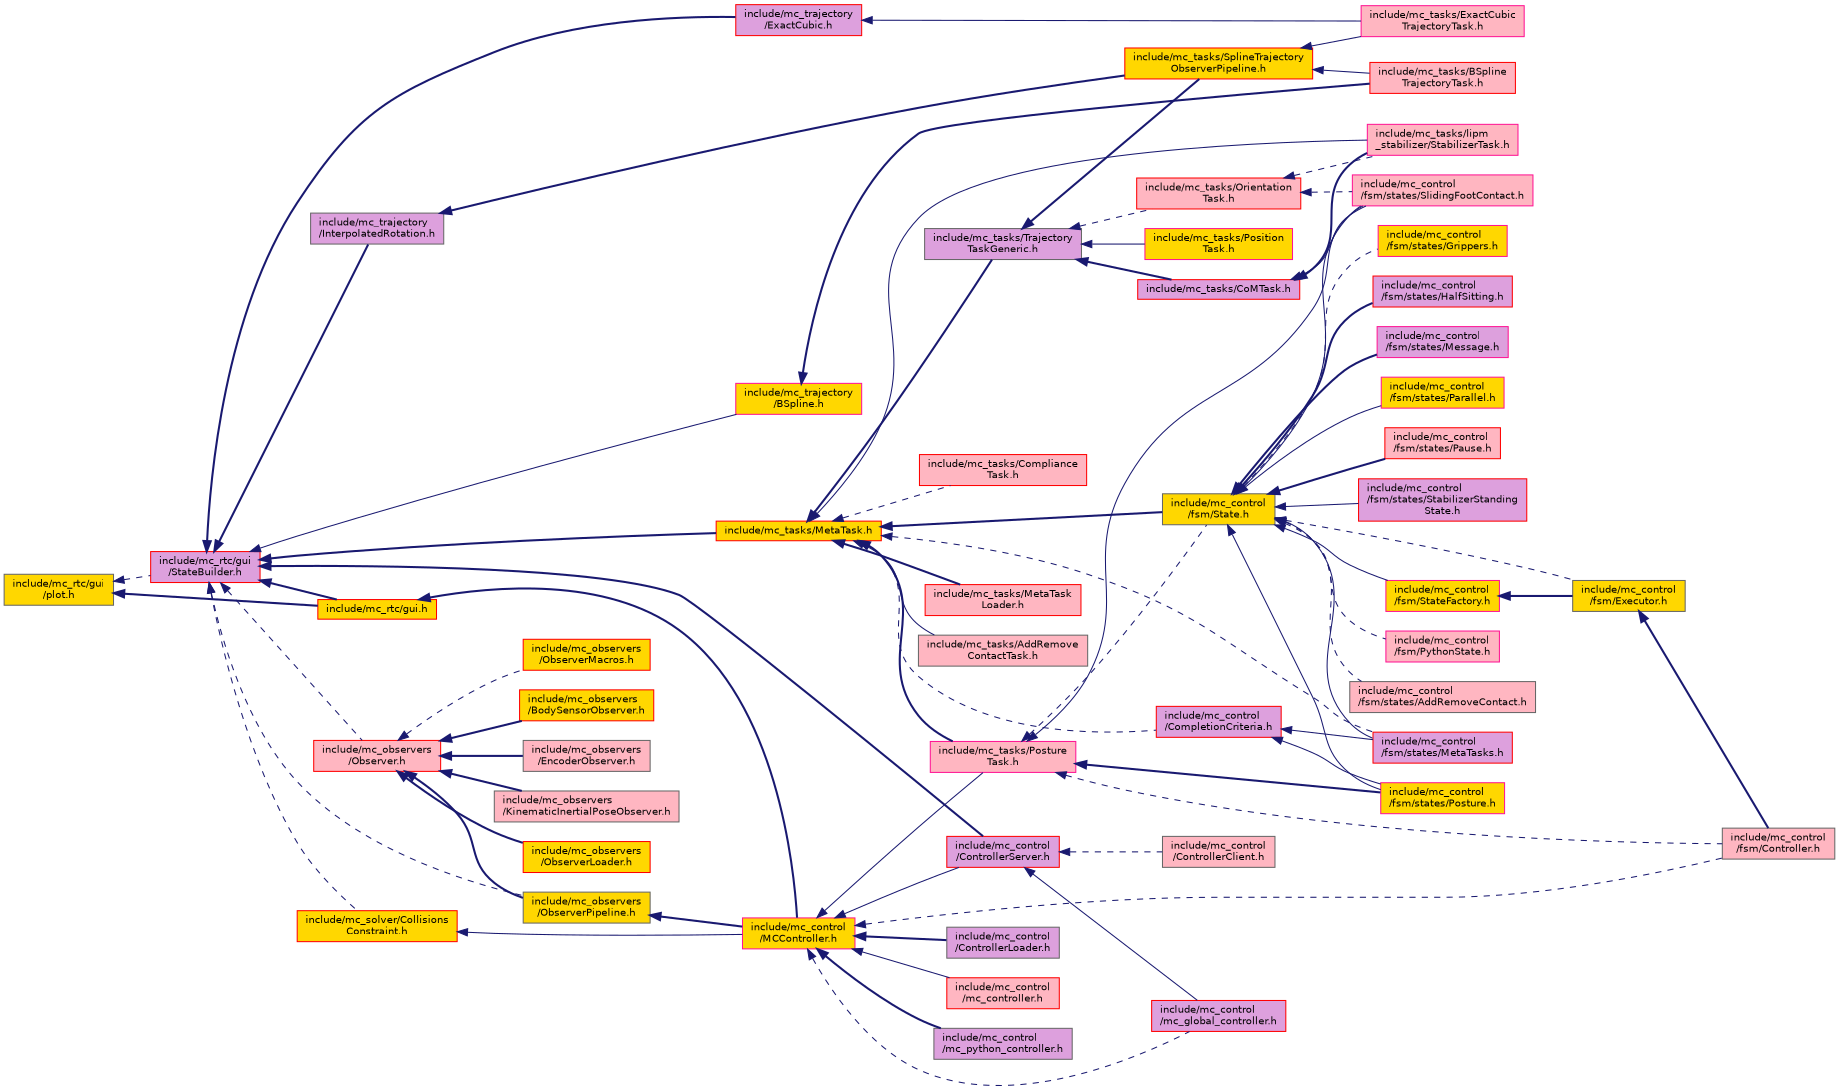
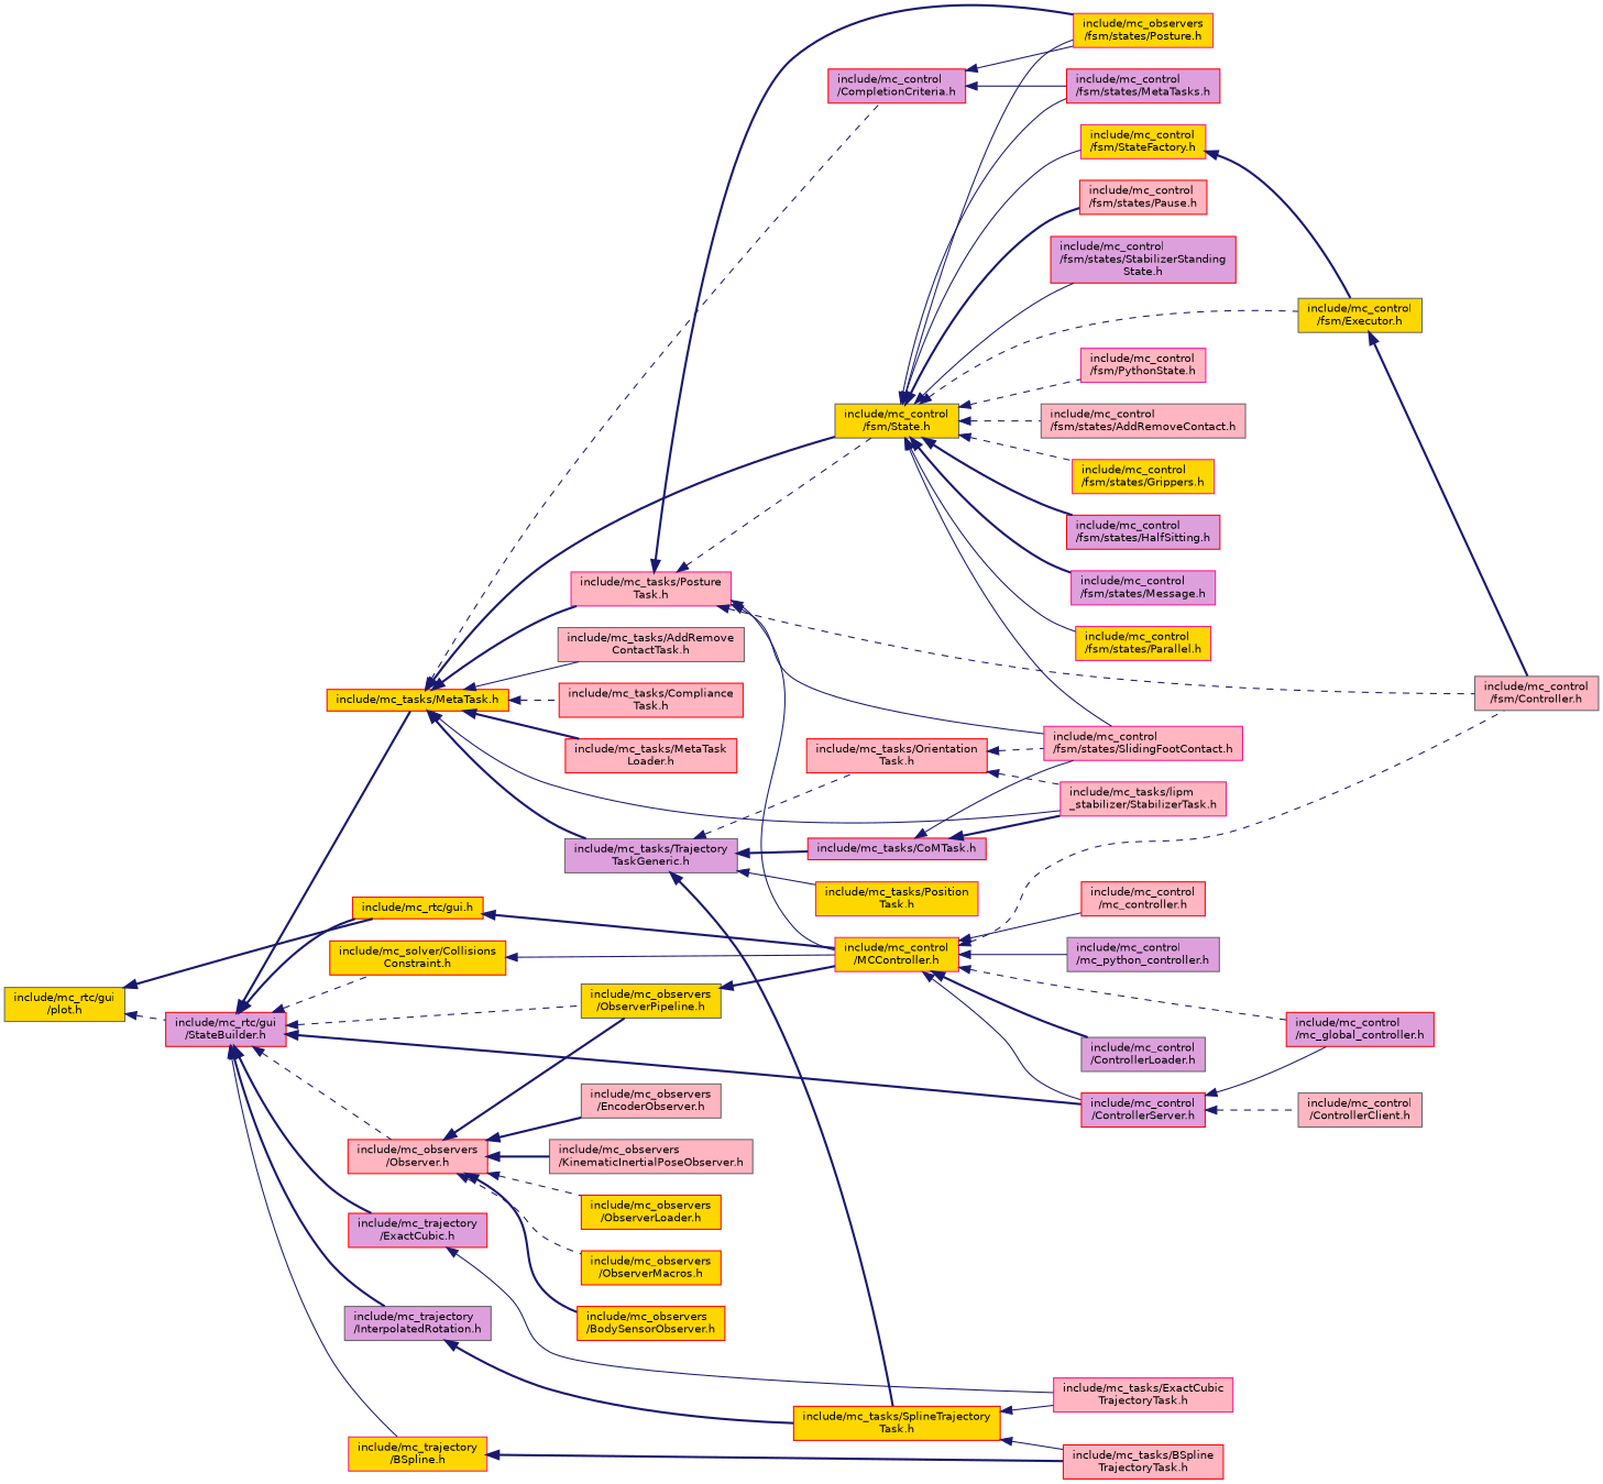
  digraph {
    rankdir=LR
    node [color=red fillcolor=gold fontname=Helvetica fontsize=10 shape=record style=filled]
    edge [color=midnightblue dir=back fontname=Helvetica fontsize=10 labelfontname=Helvetica labelfontsize=10 style=bold]
    n1 [color=gray40 fontcolor=black height=0.2 label="include/mc_rtc/gui\l/plot.h" width=0.4]
    n2 [fillcolor=plum height=0.2 label="include/mc_rtc/gui\l/StateBuilder.h" width=0.4]
    n3 [height=0.2 label="include/mc_rtc/gui.h" width=0.4]
    n4 [height=0.2 label="include/mc_tasks/MetaTask.h" width=0.4]
    n5 [fillcolor=plum height=0.2 label="include/mc_control\l/ControllerServer.h" width=0.4]
    n6 [fillcolor=lightpink height=0.2 label="include/mc_observers\l/Observer.h" width=0.4]
    n7 [color=gray40 height=0.2 label="include/mc_observers\l/ObserverPipeline.h" width=0.4]
    n8 [height=0.2 label="include/mc_solver/Collisions\lConstraint.h" width=0.4]
    n9 [color=gray40 fillcolor=plum height=0.2 label="include/mc_trajectory\l/InterpolatedRotation.h" width=0.4]
    n10 [color=deeppink height=0.2 label="include/mc_trajectory\l/BSpline.h" width=0.4]
    n11 [fillcolor=plum height=0.2 label="include/mc_trajectory\l/ExactCubic.h" width=0.4]
    n12 [color=deeppink height=0.2 label="include/mc_control\l/MCController.h" width=0.4]
    n13 [fillcolor=plum height=0.2 label="include/mc_control\l/CompletionCriteria.h" width=0.4]
    n14 [fillcolor=plum height=0.2 label="include/mc_control\l/fsm/states/MetaTasks.h" width=0.4]
    n15 [color=deeppink fillcolor=lightpink height=0.2 label="include/mc_tasks/Posture\lTask.h" width=0.4]
    n16 [color=gray40 height=0.2 label="include/mc_control\l/fsm/State.h" width=0.4]
    n17 [color=gray40 fillcolor=plum height=0.2 label="include/mc_tasks/Trajectory\lTaskGeneric.h" width=0.4]
    n18 [color=deeppink fillcolor=lightpink height=0.2 label="include/mc_tasks/lipm\l_stabilizer/StabilizerTask.h" width=0.4]
    n19 [color=gray40 fillcolor=lightpink height=0.2 label="include/mc_tasks/AddRemove\lContactTask.h" width=0.4]
    n20 [fillcolor=lightpink height=0.2 label="include/mc_tasks/Compliance\lTask.h" width=0.4]
    n21 [fillcolor=lightpink height=0.2 label="include/mc_tasks/MetaTask\lLoader.h" width=0.4]
    n22 [fillcolor=plum height=0.2 label="include/mc_control\l/mc_global_controller.h" width=0.4]
    n23 [color=gray40 fillcolor=lightpink height=0.2 label="include/mc_control\l/ControllerClient.h" width=0.4]
    n24 [height=0.2 label="include/mc_observers\l/BodySensorObserver.h" width=0.4]
    n25 [color=gray40 fillcolor=lightpink height=0.2 label="include/mc_observers\l/EncoderObserver.h" width=0.4]
    n26 [color=gray40 fillcolor=lightpink height=0.2 label="include/mc_observers\l/KinematicInertialPoseObserver.h" width=0.4]
    n27 [height=0.2 label="include/mc_observers\l/ObserverLoader.h" width=0.4]
    n28 [height=0.2 label="include/mc_observers\l/ObserverMacros.h" width=0.4]
-   n29 [height=0.2 label="include/mc_tasks/SplineTrajectory\lObserverPipeline.h" width=0.4]
+   n29 [height=0.2 label="include/mc_tasks/SplineTrajectory\lTask.h" width=0.4]
    n30 [fillcolor=lightpink height=0.2 label="include/mc_tasks/BSpline\lTrajectoryTask.h" width=0.4]
    n31 [color=deeppink fillcolor=lightpink height=0.2 label="include/mc_tasks/ExactCubic\lTrajectoryTask.h" width=0.4]
-   n32 [color=deeppink height=0.2 label="include/mc_control\l/fsm/states/Posture.h" width=0.4]
+   n32 [color=deeppink height=0.2 label="include/mc_observers\l/fsm/states/Posture.h" width=0.4]
    n33 [color=gray40 fillcolor=lightpink height=0.2 label="include/mc_control\l/fsm/Controller.h" width=0.4]
    n34 [color=deeppink fillcolor=lightpink height=0.2 label="include/mc_control\l/fsm/states/SlidingFootContact.h" width=0.4]
    n35 [color=gray40 height=0.2 label="include/mc_control\l/fsm/Executor.h" width=0.4]
    n36 [color=deeppink height=0.2 label="include/mc_control\l/fsm/StateFactory.h" width=0.4]
    n37 [color=deeppink fillcolor=lightpink height=0.2 label="include/mc_control\l/fsm/PythonState.h" width=0.4]
    n38 [color=gray40 fillcolor=lightpink height=0.2 label="include/mc_control\l/fsm/states/AddRemoveContact.h" width=0.4]
    n39 [color=deeppink height=0.2 label="include/mc_control\l/fsm/states/Grippers.h" width=0.4]
    n40 [fillcolor=plum height=0.2 label="include/mc_control\l/fsm/states/HalfSitting.h" width=0.4]
    n41 [color=deeppink fillcolor=plum height=0.2 label="include/mc_control\l/fsm/states/Message.h" width=0.4]
    n42 [color=deeppink height=0.2 label="include/mc_control\l/fsm/states/Parallel.h" width=0.4]
    n43 [fillcolor=lightpink height=0.2 label="include/mc_control\l/fsm/states/Pause.h" width=0.4]
    n44 [fillcolor=plum height=0.2 label="include/mc_control\l/fsm/states/StabilizerStanding\lState.h" width=0.4]
    n45 [fillcolor=lightpink height=0.2 label="include/mc_tasks/Orientation\lTask.h" width=0.4]
    n46 [color=deeppink height=0.2 label="include/mc_tasks/Position\lTask.h" width=0.4]
    n47 [fillcolor=plum height=0.2 label="include/mc_tasks/CoMTask.h" width=0.4]
    n48 [color=gray40 fillcolor=plum height=0.2 label="include/mc_control\l/ControllerLoader.h" width=0.4]
    n49 [fillcolor=lightpink height=0.2 label="include/mc_control\l/mc_controller.h" width=0.4]
    n50 [color=gray40 fillcolor=plum height=0.2 label="include/mc_control\l/mc_python_controller.h" width=0.4]
    n1 -> n2 [style=dashed]
    n1 -> n3
    n2 -> n3
    n2 -> n4
    n2 -> n5
    n2 -> n6 [style=dashed]
    n2 -> n7 [style=dashed]
    n2 -> n8 [style=dashed]
    n2 -> n9
    n2 -> n10 [style=solid]
    n2 -> n11
    n3 -> n12
    n4 -> n13 [style=dashed]
-   n4 -> n14 [style=dashed]
    n4 -> n15
    n4 -> n16
    n4 -> n17
    n4 -> n18 [style=solid]
    n4 -> n19 [style=solid]
    n4 -> n20 [style=dashed]
    n4 -> n21
    n5 -> n22 [style=solid]
    n5 -> n23 [style=dashed]
    n6 -> n7
    n6 -> n24
    n6 -> n25
    n6 -> n26
-   n6 -> n27
+   n6 -> n27 [style=dashed]
    n6 -> n28 [style=dashed]
    n7 -> n12
    n8 -> n12 [style=solid]
    n9 -> n29
    n10 -> n30
    n11 -> n31 [style=solid]
    n12 -> n5 [style=solid]
    n12 -> n22 [style=dashed]
    n12 -> n33 [style=dashed]
    n12 -> n48
    n12 -> n49 [style=solid]
-   n12 -> n50
+   n12 -> n50 [style=solid]
    n13 -> n14 [style=solid]
    n13 -> n32 [style=solid]
-   n12 -> n15 [style=solid]
+   n15 -> n12 [style=solid]
    n15 -> n16 [style=dashed]
    n15 -> n32
    n15 -> n33 [style=dashed]
    n15 -> n34 [style=solid]
    n16 -> n14 [style=solid]
    n16 -> n32 [style=solid]
    n16 -> n34 [style=solid]
    n16 -> n35 [style=dashed]
    n16 -> n36 [style=solid]
    n16 -> n37 [style=dashed]
    n16 -> n38 [style=dashed]
    n16 -> n39 [style=dashed]
    n16 -> n40
    n16 -> n41
    n16 -> n42 [style=solid]
    n16 -> n43
    n16 -> n44 [style=solid]
    n17 -> n29
    n17 -> n45 [style=dashed]
    n17 -> n46 [style=solid]
    n17 -> n47
    n29 -> n30 [style=solid]
    n29 -> n31 [style=solid]
    n35 -> n33
    n36 -> n35
    n45 -> n18 [style=dashed]
    n45 -> n34 [style=dashed]
    n47 -> n18
    n47 -> n34 [style=solid]
  }
